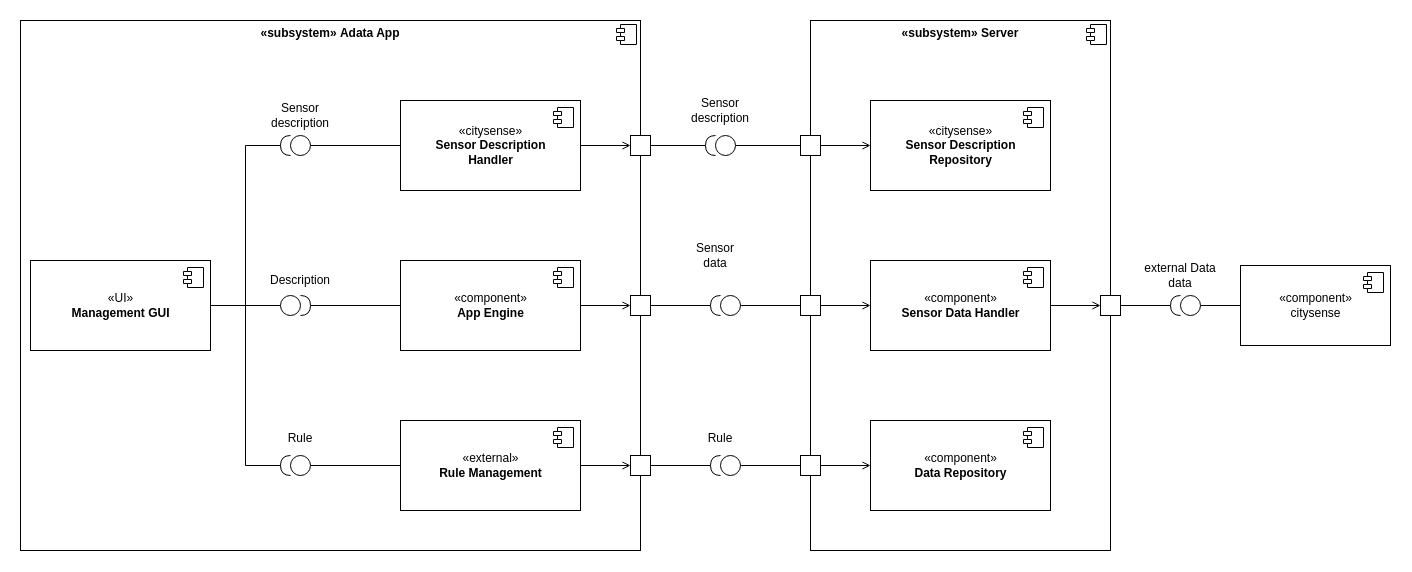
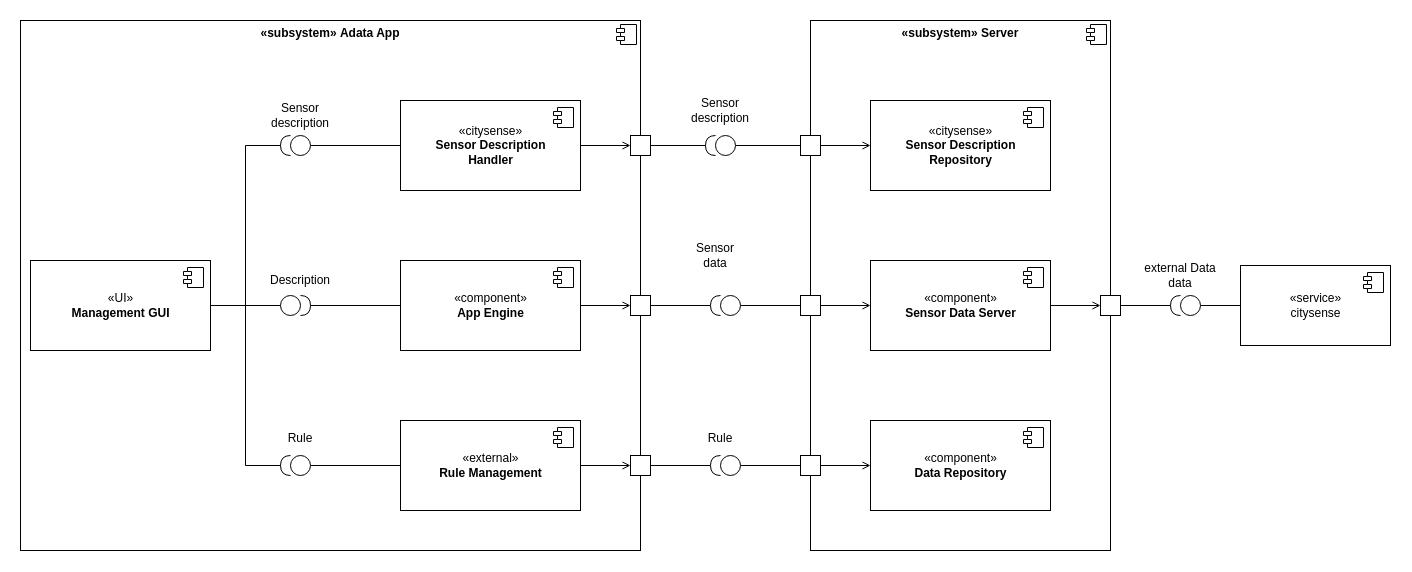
  <mxCell id="0" />
  <mxCell id="1" parent="0" />
  <mxCell id="2" value="&lt;p style=&quot;margin: 6px 0px 0px&quot;&gt;&lt;b&gt;«subsystem&lt;/b&gt;&lt;span&gt;&lt;b&gt;»&lt;/b&gt;&lt;/span&gt;&lt;b&gt;&amp;nbsp;A&lt;/b&gt;&lt;b&gt;data App&lt;/b&gt;&lt;/p&gt;" style="align=center;overflow=fill;html=1;dropTarget=0;" parent="1" vertex="1"><mxGeometry x="20" y="20" width="620" height="530" as="geometry" /></mxCell>
  <mxCell id="3" value="" style="shape=component;jettyWidth=8;jettyHeight=4;" parent="2" vertex="1"><mxGeometry x="1" width="20" height="20" relative="1" as="geometry"><mxPoint x="-24" y="4" as="offset" /></mxGeometry></mxCell>
  <mxCell id="4" style="edgeStyle=orthogonalEdgeStyle;rounded=0;orthogonalLoop=1;jettySize=auto;html=1;startArrow=none;startFill=0;endArrow=open;endFill=0;" parent="1" source="5" target="40" edge="1"><mxGeometry relative="1" as="geometry" /></mxCell>
  <mxCell id="5" value="«external»&lt;br&gt;&lt;b&gt;Rule Management&lt;/b&gt;" style="html=1;dropTarget=0;" parent="1" vertex="1"><mxGeometry x="400" y="420" width="180" height="90" as="geometry" /></mxCell>
  <mxCell id="6" value="" style="shape=module;jettyWidth=8;jettyHeight=4;" parent="5" vertex="1"><mxGeometry x="1" width="20" height="20" relative="1" as="geometry"><mxPoint x="-27" y="7" as="offset" /></mxGeometry></mxCell>
  <mxCell id="7" style="edgeStyle=orthogonalEdgeStyle;rounded=0;orthogonalLoop=1;jettySize=auto;html=1;entryX=0;entryY=0.5;entryDx=0;entryDy=0;startArrow=none;startFill=0;endArrow=open;endFill=0;" parent="1" source="9" target="31" edge="1"><mxGeometry relative="1" as="geometry" /></mxCell>
  <mxCell id="8" style="edgeStyle=orthogonalEdgeStyle;rounded=0;orthogonalLoop=1;jettySize=auto;html=1;entryX=1;entryY=0.5;entryDx=0;entryDy=0;entryPerimeter=0;startArrow=none;startFill=0;endArrow=none;endFill=0;" parent="1" source="9" target="55" edge="1"><mxGeometry relative="1" as="geometry" /></mxCell>
  <mxCell id="9" value="«component»&lt;br&gt;&lt;b&gt;App Engine&lt;/b&gt;" style="html=1;dropTarget=0;" parent="1" vertex="1"><mxGeometry x="400" y="260" width="180" height="90" as="geometry" /></mxCell>
  <mxCell id="10" value="" style="shape=module;jettyWidth=8;jettyHeight=4;" parent="9" vertex="1"><mxGeometry x="1" width="20" height="20" relative="1" as="geometry"><mxPoint x="-27" y="7" as="offset" /></mxGeometry></mxCell>
  <mxCell id="11" value="&lt;p style=&quot;margin: 6px 0px 0px&quot;&gt;&lt;b&gt;«subsystem&lt;/b&gt;&lt;span&gt;&lt;b&gt;»&lt;/b&gt;&lt;/span&gt;&lt;b&gt;&amp;nbsp;Server&lt;/b&gt;&lt;/p&gt;" style="align=center;overflow=fill;html=1;dropTarget=0;" parent="1" vertex="1"><mxGeometry x="810" y="20" width="300" height="530" as="geometry" /></mxCell>
  <mxCell id="12" value="" style="shape=component;jettyWidth=8;jettyHeight=4;" parent="11" vertex="1"><mxGeometry x="1" width="20" height="20" relative="1" as="geometry"><mxPoint x="-24" y="4" as="offset" /></mxGeometry></mxCell>
  <mxCell id="13" style="edgeStyle=orthogonalEdgeStyle;rounded=0;orthogonalLoop=1;jettySize=auto;html=1;endArrow=open;endFill=0;" parent="1" source="14" target="61" edge="1"><mxGeometry relative="1" as="geometry" /></mxCell>
  <mxCell id="14" value="«citysense»&lt;br&gt;&lt;b&gt;Sensor Description &lt;br&gt;Handler&lt;/b&gt;" style="html=1;dropTarget=0;" parent="1" vertex="1"><mxGeometry x="400" y="100" width="180" height="90" as="geometry" /></mxCell>
  <mxCell id="15" value="" style="shape=module;jettyWidth=8;jettyHeight=4;" parent="14" vertex="1"><mxGeometry x="1" width="20" height="20" relative="1" as="geometry"><mxPoint x="-27" y="7" as="offset" /></mxGeometry></mxCell>
  <mxCell id="16" value="«component»&lt;br&gt;&lt;b&gt;Data Repository&lt;/b&gt;" style="html=1;dropTarget=0;" parent="1" vertex="1"><mxGeometry x="870" y="420" width="180" height="90" as="geometry" /></mxCell>
  <mxCell id="17" value="" style="shape=module;jettyWidth=8;jettyHeight=4;" parent="16" vertex="1"><mxGeometry x="1" width="20" height="20" relative="1" as="geometry"><mxPoint x="-27" y="7" as="offset" /></mxGeometry></mxCell>
  <mxCell id="18" style="edgeStyle=orthogonalEdgeStyle;rounded=0;orthogonalLoop=1;jettySize=auto;html=1;entryX=0;entryY=0.5;entryDx=0;entryDy=0;startArrow=none;startFill=0;endArrow=open;endFill=0;" parent="1" source="19" target="43" edge="1"><mxGeometry relative="1" as="geometry" /></mxCell>
- <mxCell id="19" value="«component»&lt;br&gt;&lt;b&gt;Sensor Data Handler&lt;/b&gt;" style="html=1;dropTarget=0;" parent="1" vertex="1"><mxGeometry x="870" y="260" width="180" height="90" as="geometry" /></mxCell>
+ <mxCell id="19" value="«component»&lt;br&gt;&lt;b&gt;Sensor Data Server&lt;/b&gt;" style="html=1;dropTarget=0;" parent="1" vertex="1"><mxGeometry x="870" y="260" width="180" height="90" as="geometry" /></mxCell>
  <mxCell id="20" value="" style="shape=module;jettyWidth=8;jettyHeight=4;" parent="19" vertex="1"><mxGeometry x="1" width="20" height="20" relative="1" as="geometry"><mxPoint x="-27" y="7" as="offset" /></mxGeometry></mxCell>
  <mxCell id="21" style="edgeStyle=orthogonalEdgeStyle;rounded=0;orthogonalLoop=1;jettySize=auto;html=1;startArrow=none;startFill=0;endArrow=none;endFill=0;" parent="1" source="22" target="14" edge="1"><mxGeometry relative="1" as="geometry" /></mxCell>
  <mxCell id="22" value="" style="ellipse;whiteSpace=wrap;html=1;aspect=fixed;" parent="1" vertex="1"><mxGeometry x="290" y="135" width="20" height="20" as="geometry" /></mxCell>
  <mxCell id="23" value="Sensor&lt;br&gt;description" style="text;html=1;strokeColor=none;fillColor=none;align=center;verticalAlign=middle;whiteSpace=wrap;rounded=0;" parent="1" vertex="1"><mxGeometry x="260" y="100" width="80" height="30" as="geometry" /></mxCell>
  <mxCell id="24" style="edgeStyle=orthogonalEdgeStyle;rounded=0;orthogonalLoop=1;jettySize=auto;html=1;startArrow=none;startFill=0;endArrow=none;endFill=0;" parent="1" source="25" target="5" edge="1"><mxGeometry relative="1" as="geometry" /></mxCell>
  <mxCell id="25" value="" style="ellipse;whiteSpace=wrap;html=1;aspect=fixed;" parent="1" vertex="1"><mxGeometry x="290" y="455" width="20" height="20" as="geometry" /></mxCell>
  <mxCell id="26" style="edgeStyle=orthogonalEdgeStyle;rounded=0;orthogonalLoop=1;jettySize=auto;html=1;startArrow=none;startFill=0;endArrow=open;endFill=0;" parent="1" source="27" target="19" edge="1"><mxGeometry relative="1" as="geometry" /></mxCell>
  <mxCell id="27" value="" style="whiteSpace=wrap;html=1;aspect=fixed;" parent="1" vertex="1"><mxGeometry x="800" y="295" width="20" height="20" as="geometry" /></mxCell>
  <mxCell id="28" style="edgeStyle=orthogonalEdgeStyle;rounded=0;orthogonalLoop=1;jettySize=auto;html=1;entryX=0;entryY=0.5;entryDx=0;entryDy=0;endArrow=none;endFill=0;" parent="1" source="29" target="27" edge="1"><mxGeometry relative="1" as="geometry" /></mxCell>
  <mxCell id="29" value="" style="ellipse;whiteSpace=wrap;html=1;aspect=fixed;" parent="1" vertex="1"><mxGeometry x="720" y="295" width="20" height="20" as="geometry" /></mxCell>
  <mxCell id="30" style="edgeStyle=orthogonalEdgeStyle;rounded=0;orthogonalLoop=1;jettySize=auto;html=1;entryX=1;entryY=0.5;entryDx=0;entryDy=0;entryPerimeter=0;startArrow=none;startFill=0;endArrow=none;endFill=0;" parent="1" source="31" target="32" edge="1"><mxGeometry relative="1" as="geometry" /></mxCell>
  <mxCell id="31" value="" style="whiteSpace=wrap;html=1;aspect=fixed;" parent="1" vertex="1"><mxGeometry x="630" y="295" width="20" height="20" as="geometry" /></mxCell>
  <mxCell id="32" value="" style="shape=requiredInterface;html=1;verticalLabelPosition=bottom;rotation=-180;" parent="1" vertex="1"><mxGeometry x="710" y="295" width="10" height="20" as="geometry" /></mxCell>
  <mxCell id="33" value="Sensor&lt;br&gt;data" style="text;html=1;strokeColor=none;fillColor=none;align=center;verticalAlign=middle;whiteSpace=wrap;rounded=0;" parent="1" vertex="1"><mxGeometry x="690" y="240" width="50" height="30" as="geometry" /></mxCell>
  <mxCell id="34" style="edgeStyle=orthogonalEdgeStyle;rounded=0;orthogonalLoop=1;jettySize=auto;html=1;startArrow=none;startFill=0;endArrow=open;endFill=0;" parent="1" source="35" target="16" edge="1"><mxGeometry relative="1" as="geometry" /></mxCell>
  <mxCell id="35" value="" style="whiteSpace=wrap;html=1;aspect=fixed;" parent="1" vertex="1"><mxGeometry x="800" y="455" width="20" height="20" as="geometry" /></mxCell>
  <mxCell id="36" style="edgeStyle=orthogonalEdgeStyle;rounded=0;orthogonalLoop=1;jettySize=auto;html=1;entryX=0;entryY=0.5;entryDx=0;entryDy=0;startArrow=none;startFill=0;endArrow=none;endFill=0;" parent="1" source="37" target="35" edge="1"><mxGeometry relative="1" as="geometry" /></mxCell>
  <mxCell id="37" value="" style="ellipse;whiteSpace=wrap;html=1;aspect=fixed;" parent="1" vertex="1"><mxGeometry x="720" y="455" width="20" height="20" as="geometry" /></mxCell>
  <mxCell id="38" value="Rule" style="text;html=1;strokeColor=none;fillColor=none;align=center;verticalAlign=middle;whiteSpace=wrap;rounded=0;" parent="1" vertex="1"><mxGeometry x="700" y="427.5" width="40" height="20" as="geometry" /></mxCell>
  <mxCell id="39" style="edgeStyle=orthogonalEdgeStyle;rounded=0;orthogonalLoop=1;jettySize=auto;html=1;entryX=1;entryY=0.5;entryDx=0;entryDy=0;entryPerimeter=0;startArrow=none;startFill=0;endArrow=none;endFill=0;" parent="1" source="40" target="41" edge="1"><mxGeometry relative="1" as="geometry" /></mxCell>
  <mxCell id="40" value="" style="whiteSpace=wrap;html=1;aspect=fixed;" parent="1" vertex="1"><mxGeometry x="630" y="455" width="20" height="20" as="geometry" /></mxCell>
  <mxCell id="41" value="" style="shape=requiredInterface;html=1;verticalLabelPosition=bottom;rotation=-180;" parent="1" vertex="1"><mxGeometry x="710" y="455" width="10" height="20" as="geometry" /></mxCell>
  <mxCell id="42" style="edgeStyle=orthogonalEdgeStyle;rounded=0;orthogonalLoop=1;jettySize=auto;html=1;entryX=1;entryY=0.5;entryDx=0;entryDy=0;entryPerimeter=0;startArrow=none;startFill=0;endArrow=none;endFill=0;" parent="1" source="43" target="44" edge="1"><mxGeometry relative="1" as="geometry" /></mxCell>
  <mxCell id="43" value="" style="whiteSpace=wrap;html=1;aspect=fixed;" parent="1" vertex="1"><mxGeometry x="1100" y="295" width="20" height="20" as="geometry" /></mxCell>
  <mxCell id="44" value="" style="shape=requiredInterface;html=1;verticalLabelPosition=bottom;rotation=-180;" parent="1" vertex="1"><mxGeometry x="1170" y="295" width="10" height="20" as="geometry" /></mxCell>
  <mxCell id="45" value="external Data data" style="text;html=1;strokeColor=none;fillColor=none;align=center;verticalAlign=middle;whiteSpace=wrap;rounded=0;" parent="1" vertex="1"><mxGeometry x="1140" y="265" width="80" height="20" as="geometry" /></mxCell>
  <mxCell id="46" value="Rule" style="text;html=1;strokeColor=none;fillColor=none;align=center;verticalAlign=middle;whiteSpace=wrap;rounded=0;" parent="1" vertex="1"><mxGeometry x="280" y="427.5" width="40" height="20" as="geometry" /></mxCell>
  <mxCell id="47" style="edgeStyle=orthogonalEdgeStyle;rounded=0;orthogonalLoop=1;jettySize=auto;html=1;startArrow=none;startFill=0;endArrow=none;endFill=0;" parent="1" source="48" target="50" edge="1"><mxGeometry relative="1" as="geometry" /></mxCell>
- <mxCell id="48" value="«component»&lt;br&gt;citysense" style="html=1;dropTarget=0;" parent="1" vertex="1"><mxGeometry x="1240" y="265" width="150" height="80" as="geometry" /></mxCell>
+ <mxCell id="48" value="«service»&lt;br&gt;citysense" style="html=1;dropTarget=0;" parent="1" vertex="1"><mxGeometry x="1240" y="265" width="150" height="80" as="geometry" /></mxCell>
  <mxCell id="49" value="" style="shape=module;jettyWidth=8;jettyHeight=4;" parent="48" vertex="1"><mxGeometry x="1" width="20" height="20" relative="1" as="geometry"><mxPoint x="-27" y="7" as="offset" /></mxGeometry></mxCell>
  <mxCell id="50" value="" style="ellipse;whiteSpace=wrap;html=1;aspect=fixed;" parent="1" vertex="1"><mxGeometry x="1180" y="295" width="20" height="20" as="geometry" /></mxCell>
  <mxCell id="51" style="edgeStyle=orthogonalEdgeStyle;rounded=0;orthogonalLoop=1;jettySize=auto;html=1;startArrow=none;startFill=0;endArrow=none;endFill=0;" parent="1" source="52" target="54" edge="1"><mxGeometry relative="1" as="geometry" /></mxCell>
  <mxCell id="52" value="«UI»&lt;br&gt;&lt;b&gt;Management GUI&lt;/b&gt;" style="html=1;dropTarget=0;" parent="1" vertex="1"><mxGeometry x="30" y="260" width="180" height="90" as="geometry" /></mxCell>
  <mxCell id="53" value="" style="shape=module;jettyWidth=8;jettyHeight=4;" parent="52" vertex="1"><mxGeometry x="1" width="20" height="20" relative="1" as="geometry"><mxPoint x="-27" y="7" as="offset" /></mxGeometry></mxCell>
  <mxCell id="54" value="" style="ellipse;whiteSpace=wrap;html=1;aspect=fixed;" parent="1" vertex="1"><mxGeometry x="280" y="295" width="20" height="20" as="geometry" /></mxCell>
  <mxCell id="55" value="" style="shape=requiredInterface;html=1;verticalLabelPosition=bottom;rotation=0;" parent="1" vertex="1"><mxGeometry x="300" y="295" width="10" height="20" as="geometry" /></mxCell>
  <mxCell id="56" value="Description" style="text;html=1;strokeColor=none;fillColor=none;align=center;verticalAlign=middle;whiteSpace=wrap;rounded=0;" parent="1" vertex="1"><mxGeometry x="260" y="265" width="80" height="30" as="geometry" /></mxCell>
  <mxCell id="57" style="edgeStyle=orthogonalEdgeStyle;rounded=0;orthogonalLoop=1;jettySize=auto;html=1;entryX=1;entryY=0.5;entryDx=0;entryDy=0;startArrow=none;startFill=0;endArrow=none;endFill=0;" parent="1" source="58" target="52" edge="1"><mxGeometry relative="1" as="geometry" /></mxCell>
  <mxCell id="58" value="" style="shape=requiredInterface;html=1;verticalLabelPosition=bottom;rotation=-180;" parent="1" vertex="1"><mxGeometry x="280" y="135" width="10" height="20" as="geometry" /></mxCell>
  <mxCell id="59" style="edgeStyle=orthogonalEdgeStyle;rounded=0;orthogonalLoop=1;jettySize=auto;html=1;entryX=1;entryY=0.5;entryDx=0;entryDy=0;startArrow=none;startFill=0;endArrow=none;endFill=0;" parent="1" source="60" target="52" edge="1"><mxGeometry relative="1" as="geometry" /></mxCell>
  <mxCell id="60" value="" style="shape=requiredInterface;html=1;verticalLabelPosition=bottom;rotation=-180;" parent="1" vertex="1"><mxGeometry x="280" y="455" width="10" height="20" as="geometry" /></mxCell>
  <mxCell id="61" value="" style="whiteSpace=wrap;html=1;aspect=fixed;" parent="1" vertex="1"><mxGeometry x="630" y="135" width="20" height="20" as="geometry" /></mxCell>
  <mxCell id="62" style="edgeStyle=orthogonalEdgeStyle;rounded=0;orthogonalLoop=1;jettySize=auto;html=1;entryX=0;entryY=0.5;entryDx=0;entryDy=0;endArrow=none;endFill=0;" parent="1" source="63" target="68" edge="1"><mxGeometry relative="1" as="geometry" /></mxCell>
  <mxCell id="63" value="" style="ellipse;whiteSpace=wrap;html=1;aspect=fixed;" parent="1" vertex="1"><mxGeometry x="715" y="135" width="20" height="20" as="geometry" /></mxCell>
  <mxCell id="64" style="edgeStyle=orthogonalEdgeStyle;rounded=0;orthogonalLoop=1;jettySize=auto;html=1;entryX=1;entryY=0.5;entryDx=0;entryDy=0;endArrow=none;endFill=0;" parent="1" source="65" target="61" edge="1"><mxGeometry relative="1" as="geometry" /></mxCell>
  <mxCell id="65" value="" style="shape=requiredInterface;html=1;verticalLabelPosition=bottom;rotation=-180;" parent="1" vertex="1"><mxGeometry x="705" y="135" width="10" height="20" as="geometry" /></mxCell>
  <mxCell id="66" value="Sensor&lt;br&gt;description" style="text;html=1;strokeColor=none;fillColor=none;align=center;verticalAlign=middle;whiteSpace=wrap;rounded=0;" parent="1" vertex="1"><mxGeometry x="690" y="95" width="60" height="30" as="geometry" /></mxCell>
  <mxCell id="67" style="edgeStyle=orthogonalEdgeStyle;rounded=0;orthogonalLoop=1;jettySize=auto;html=1;endArrow=open;endFill=0;" parent="1" source="68" target="69" edge="1"><mxGeometry relative="1" as="geometry" /></mxCell>
  <mxCell id="68" value="" style="whiteSpace=wrap;html=1;aspect=fixed;" parent="1" vertex="1"><mxGeometry x="800" y="135" width="20" height="20" as="geometry" /></mxCell>
  <mxCell id="69" value="«citysense»&lt;br&gt;&lt;b&gt;Sensor Description &lt;br&gt;Repository&lt;/b&gt;" style="html=1;dropTarget=0;" parent="1" vertex="1"><mxGeometry x="870" y="100" width="180" height="90" as="geometry" /></mxCell>
  <mxCell id="70" value="" style="shape=module;jettyWidth=8;jettyHeight=4;" parent="69" vertex="1"><mxGeometry x="1" width="20" height="20" relative="1" as="geometry"><mxPoint x="-27" y="7" as="offset" /></mxGeometry></mxCell>
